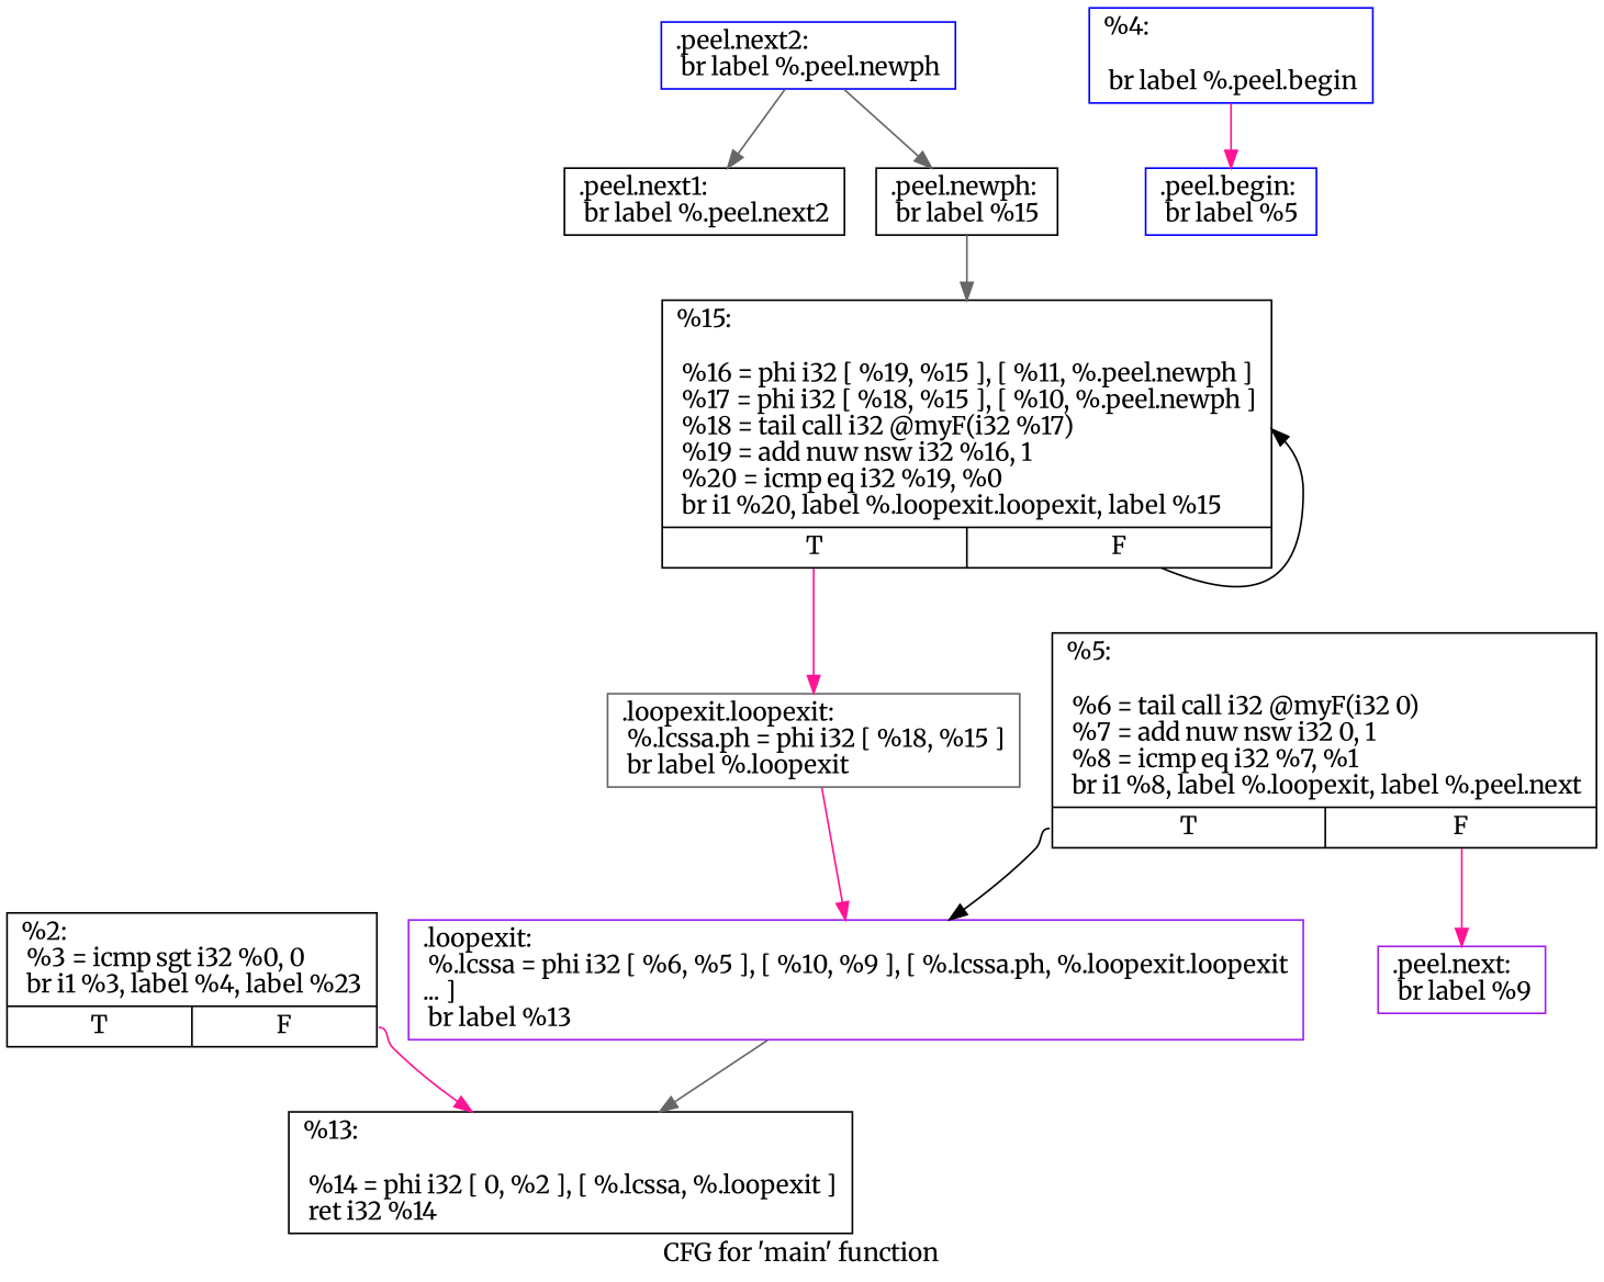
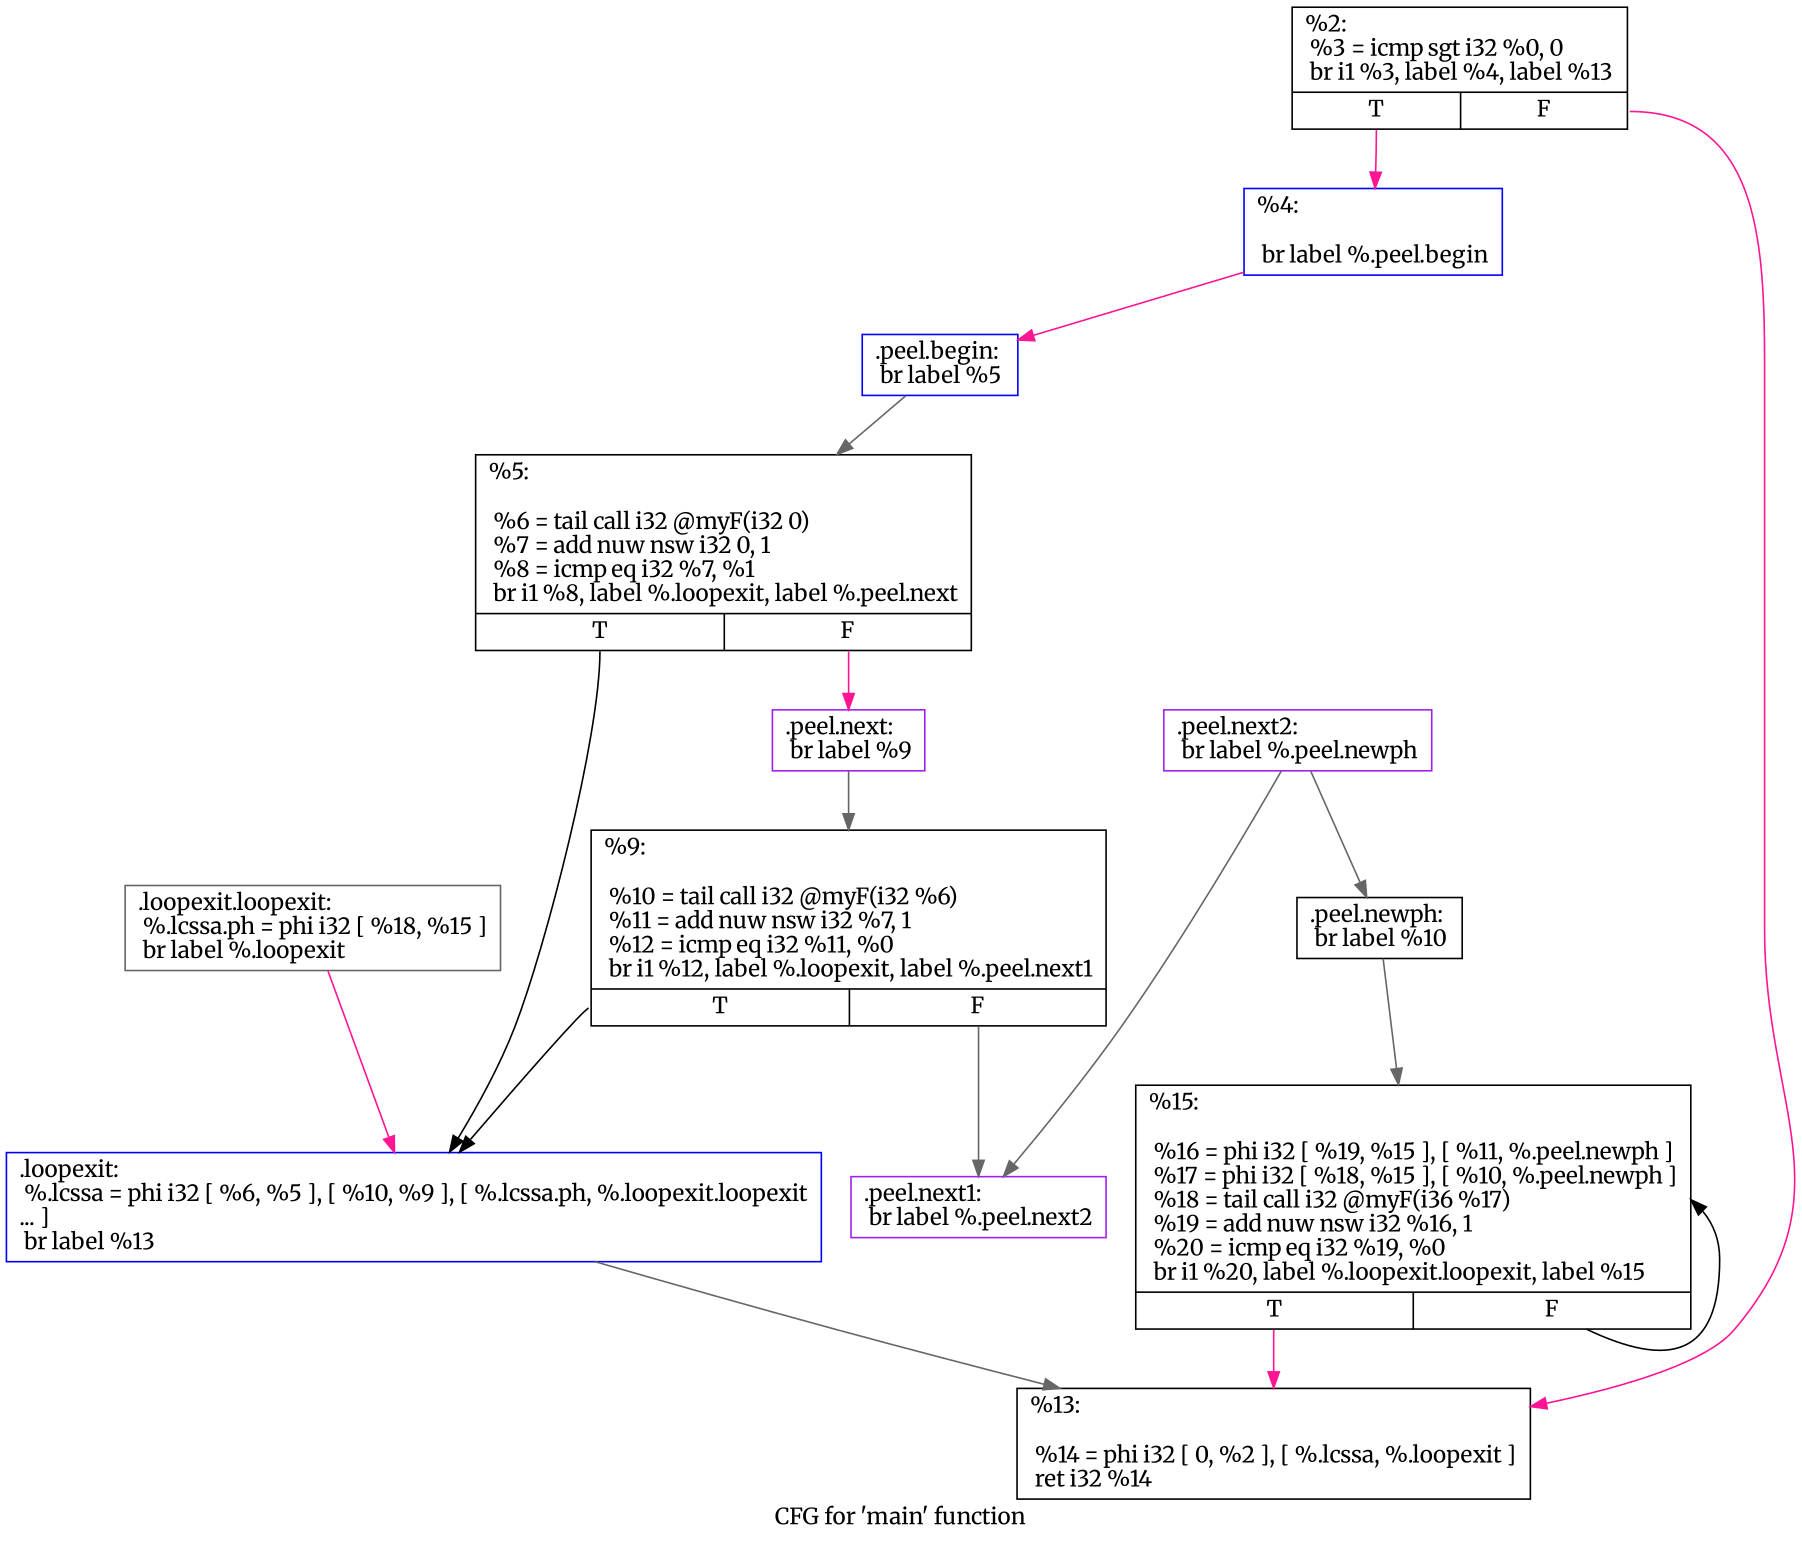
  digraph {
    fontname=Merriweather
    label="CFG for 'main' function"
    node [color=black fontname=Merriweather shape=record]
    edge [color=gray40 fontname=Merriweather]
-   n1 [label="{%2:\l  %3 = icmp sgt i32 %0, 0\l  br i1 %3, label %4, label %23\l|{<s0>T|<s1>F}}"]
+   n1 [label="{%2:\l  %3 = icmp sgt i32 %0, 0\l  br i1 %3, label %4, label %13\l|{<s0>T|<s1>F}}"]
    n2 [color=blue label="{%4:\l\l  br label %.peel.begin\l}"]
    n3 [label="{%13:\l\l  %14 = phi i32 [ 0, %2 ], [ %.lcssa, %.loopexit ]\l  ret i32 %14\l}"]
    n4 [color=blue label="{.peel.begin:                                      \l  br label %5\l}"]
    n5 [label="{%5:\l\l  %6 = tail call i32 @myF(i32 0)\l  %7 = add nuw nsw i32 0, 1\l  %8 = icmp eq i32 %7, %1\l  br i1 %8, label %.loopexit, label %.peel.next\l|{<s0>T|<s1>F}}"]
-   n6 [color=purple label="{.loopexit:                                        \l  %.lcssa = phi i32 [ %6, %5 ], [ %10, %9 ], [ %.lcssa.ph, %.loopexit.loopexit\l... ]\l  br label %13\l}"]
+   n6 [color=blue label="{.loopexit:                                        \l  %.lcssa = phi i32 [ %6, %5 ], [ %10, %9 ], [ %.lcssa.ph, %.loopexit.loopexit\l... ]\l  br label %13\l}"]
    n7 [color=purple label="{.peel.next:                                       \l  br label %9\l}"]
-   n9 [label="{.peel.next1:                                      \l  br label %.peel.next2\l}"]
-   n10 [color=blue label="{.peel.next2:                                      \l  br label %.peel.newph\l}"]
-   n11 [label="{.peel.newph:                                      \l  br label %15\l}"]
-   n12 [label="{%15:\l\l  %16 = phi i32 [ %19, %15 ], [ %11, %.peel.newph ]\l  %17 = phi i32 [ %18, %15 ], [ %10, %.peel.newph ]\l  %18 = tail call i32 @myF(i32 %17)\l  %19 = add nuw nsw i32 %16, 1\l  %20 = icmp eq i32 %19, %0\l  br i1 %20, label %.loopexit.loopexit, label %15\l|{<s0>T|<s1>F}}"]
+   n8 [label="{%9:\l\l  %10 = tail call i32 @myF(i32 %6)\l  %11 = add nuw nsw i32 %7, 1\l  %12 = icmp eq i32 %11, %0\l  br i1 %12, label %.loopexit, label %.peel.next1\l|{<s0>T|<s1>F}}"]
+   n9 [color=purple label="{.peel.next1:                                      \l  br label %.peel.next2\l}"]
+   n10 [color=purple label="{.peel.next2:                                      \l  br label %.peel.newph\l}"]
+   n11 [label="{.peel.newph:                                      \l  br label %10\l}"]
+   n12 [label="{%15:\l\l  %16 = phi i32 [ %19, %15 ], [ %11, %.peel.newph ]\l  %17 = phi i32 [ %18, %15 ], [ %10, %.peel.newph ]\l  %18 = tail call i32 @myF(i36 %17)\l  %19 = add nuw nsw i32 %16, 1\l  %20 = icmp eq i32 %19, %0\l  br i1 %20, label %.loopexit.loopexit, label %15\l|{<s0>T|<s1>F}}"]
    n13 [color=gray40 label="{.loopexit.loopexit:                               \l  %.lcssa.ph = phi i32 [ %18, %15 ]\l  br label %.loopexit\l}"]
+   n1 -> n2 [color=deeppink tailport=s0]
    n1 -> n3 [color=deeppink tailport=s1]
    n2 -> n4 [color=deeppink]
+   n4 -> n5
    n5 -> n6 [color=black tailport=s0]
    n5 -> n7 [color=deeppink tailport=s1]
    n6 -> n3
+   n7 -> n8
+   n8 -> n6 [color=black tailport=s0]
+   n8 -> n9 [tailport=s1]
    n10 -> n9
    n10 -> n11
    n11 -> n12
    n12 -> n12 [color=black tailport=s1]
-   n12 -> n13 [color=deeppink tailport=s0]
+   n12 -> n3 [color=deeppink tailport=s0]
    n13 -> n6 [color=deeppink]
  }
